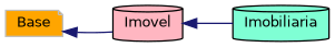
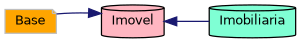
  digraph {
    rankdir=LR
    node [color=black fontname=Helvetica fontsize=10 shape=cylinder style=filled]
    edge [color=midnightblue dir=back fontname=Helvetica fontsize=10 labelfontname=Helvetica labelfontsize=10 style=solid]
    n1 [color=grey75 fillcolor=orange height=0.2 label=Base shape=note width=0.4]
    n2 [fillcolor=lightpink height=0.2 label=Imovel width=0.4]
    n3 [fillcolor=aquamarine height=0.2 label=Imobiliaria width=0.4]
-   n1 -> n2
+   n2 -> n1
    n2 -> n3
  }
